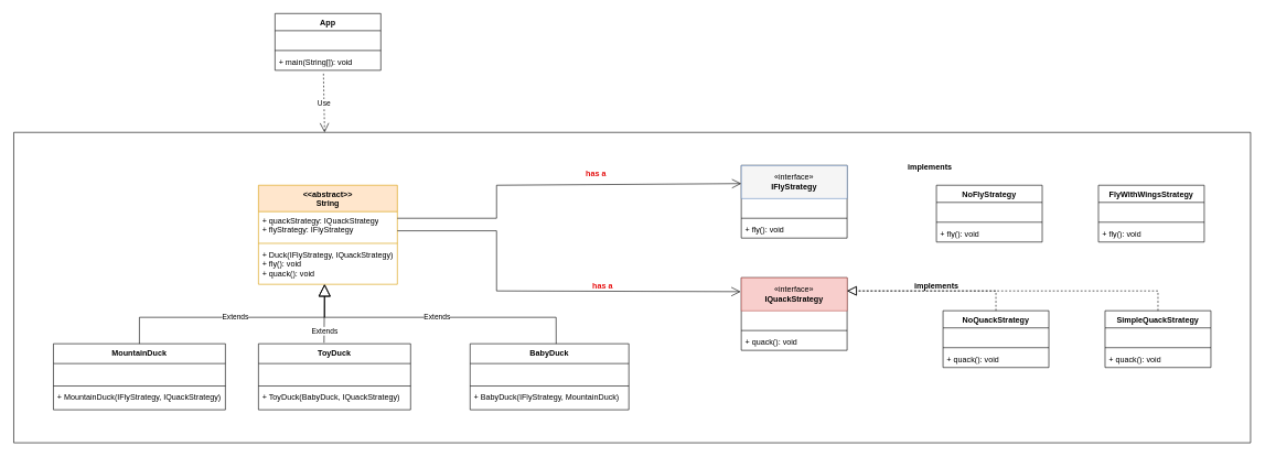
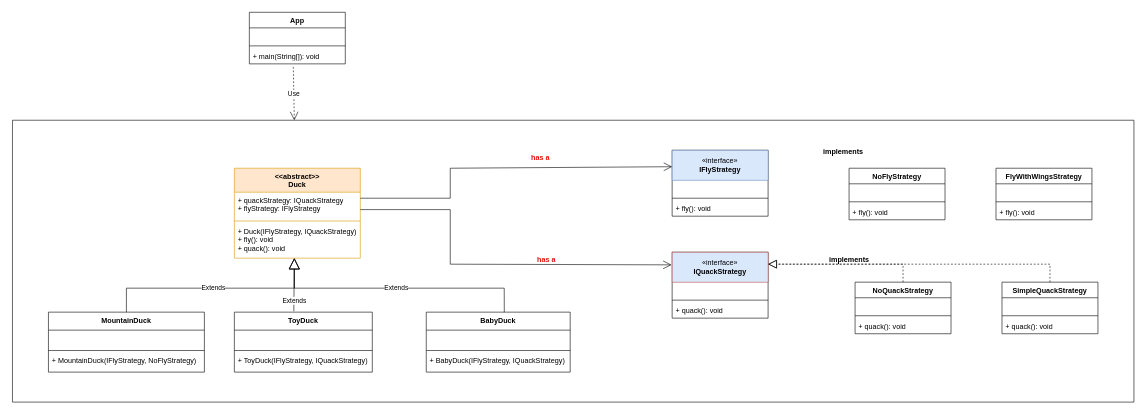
  <mxCell id="0" />
  <mxCell id="1" parent="0" />
  <mxCell id="2" value="" style="verticalLabelPosition=bottom;verticalAlign=top;html=1;shape=mxgraph.basic.rect;fillColor2=none;strokeWidth=1;size=20;indent=5;" parent="1" vertex="1"><mxGeometry x="20" y="200" width="1870" height="470" as="geometry" /></mxCell>
  <mxCell id="3" value="Classname" style="swimlane;fontStyle=1;align=center;verticalAlign=top;childLayout=stackLayout;horizontal=1;startSize=0;horizontalStack=0;resizeParent=1;resizeParentMax=0;resizeLast=0;collapsible=1;marginBottom=0;whiteSpace=wrap;html=1;" parent="1" vertex="1"><mxGeometry x="1120" y="250" width="160" height="110" as="geometry" /></mxCell>
- <mxCell id="4" value="«interface»&lt;br&gt;&lt;b&gt;IFlyStrategy&lt;br&gt;&lt;/b&gt;" style="html=1;whiteSpace=wrap;fillColor=#f5f5f5;strokeColor=#6c8ebf;" parent="3" vertex="1"><mxGeometry width="160" height="50" as="geometry" /></mxCell>
+ <mxCell id="4" value="«interface»&lt;br&gt;&lt;b&gt;IFlyStrategy&lt;br&gt;&lt;/b&gt;" style="html=1;whiteSpace=wrap;fillColor=#dae8fc;strokeColor=#6c8ebf;" parent="3" vertex="1"><mxGeometry width="160" height="50" as="geometry" /></mxCell>
  <mxCell id="5" value="&amp;nbsp;" style="text;strokeColor=none;fillColor=none;align=left;verticalAlign=top;spacingLeft=4;spacingRight=4;overflow=hidden;rotatable=0;points=[[0,0.5],[1,0.5]];portConstraint=eastwest;whiteSpace=wrap;html=1;" parent="3" vertex="1"><mxGeometry y="50" width="160" height="26" as="geometry" /></mxCell>
  <mxCell id="6" value="" style="line;strokeWidth=1;fillColor=none;align=left;verticalAlign=middle;spacingTop=-1;spacingLeft=3;spacingRight=3;rotatable=0;labelPosition=right;points=[];portConstraint=eastwest;strokeColor=inherit;" parent="3" vertex="1"><mxGeometry y="76" width="160" height="8" as="geometry" /></mxCell>
  <mxCell id="7" value="+ fly(): void" style="text;strokeColor=none;fillColor=none;align=left;verticalAlign=top;spacingLeft=4;spacingRight=4;overflow=hidden;rotatable=0;points=[[0,0.5],[1,0.5]];portConstraint=eastwest;whiteSpace=wrap;html=1;" parent="3" vertex="1"><mxGeometry y="84" width="160" height="26" as="geometry" /></mxCell>
  <mxCell id="8" value="NoFlyStrategy" style="swimlane;fontStyle=1;align=center;verticalAlign=top;childLayout=stackLayout;horizontal=1;startSize=26;horizontalStack=0;resizeParent=1;resizeParentMax=0;resizeLast=0;collapsible=1;marginBottom=0;whiteSpace=wrap;html=1;" parent="1" vertex="1"><mxGeometry x="1415" y="280" width="160" height="86" as="geometry" /></mxCell>
  <mxCell id="9" value="&amp;nbsp;" style="text;strokeColor=none;fillColor=none;align=left;verticalAlign=top;spacingLeft=4;spacingRight=4;overflow=hidden;rotatable=0;points=[[0,0.5],[1,0.5]];portConstraint=eastwest;whiteSpace=wrap;html=1;" parent="8" vertex="1"><mxGeometry y="26" width="160" height="26" as="geometry" /></mxCell>
  <mxCell id="10" value="" style="line;strokeWidth=1;fillColor=none;align=left;verticalAlign=middle;spacingTop=-1;spacingLeft=3;spacingRight=3;rotatable=0;labelPosition=right;points=[];portConstraint=eastwest;strokeColor=inherit;" parent="8" vertex="1"><mxGeometry y="52" width="160" height="8" as="geometry" /></mxCell>
  <mxCell id="11" value="+ fly(): void" style="text;strokeColor=none;fillColor=none;align=left;verticalAlign=top;spacingLeft=4;spacingRight=4;overflow=hidden;rotatable=0;points=[[0,0.5],[1,0.5]];portConstraint=eastwest;whiteSpace=wrap;html=1;" parent="8" vertex="1"><mxGeometry y="60" width="160" height="26" as="geometry" /></mxCell>
  <mxCell id="12" value="FlyWithWingsStrategy" style="swimlane;fontStyle=1;align=center;verticalAlign=top;childLayout=stackLayout;horizontal=1;startSize=26;horizontalStack=0;resizeParent=1;resizeParentMax=0;resizeLast=0;collapsible=1;marginBottom=0;whiteSpace=wrap;html=1;" parent="1" vertex="1"><mxGeometry x="1660" y="280" width="160" height="86" as="geometry" /></mxCell>
  <mxCell id="13" value="&amp;nbsp;" style="text;strokeColor=none;fillColor=none;align=left;verticalAlign=top;spacingLeft=4;spacingRight=4;overflow=hidden;rotatable=0;points=[[0,0.5],[1,0.5]];portConstraint=eastwest;whiteSpace=wrap;html=1;" parent="12" vertex="1"><mxGeometry y="26" width="160" height="26" as="geometry" /></mxCell>
  <mxCell id="14" value="" style="line;strokeWidth=1;fillColor=none;align=left;verticalAlign=middle;spacingTop=-1;spacingLeft=3;spacingRight=3;rotatable=0;labelPosition=right;points=[];portConstraint=eastwest;strokeColor=inherit;" parent="12" vertex="1"><mxGeometry y="52" width="160" height="8" as="geometry" /></mxCell>
  <mxCell id="15" value="+ fly(): void" style="text;strokeColor=none;fillColor=none;align=left;verticalAlign=top;spacingLeft=4;spacingRight=4;overflow=hidden;rotatable=0;points=[[0,0.5],[1,0.5]];portConstraint=eastwest;whiteSpace=wrap;html=1;" parent="12" vertex="1"><mxGeometry y="60" width="160" height="26" as="geometry" /></mxCell>
  <mxCell id="16" value="Classname" style="swimlane;fontStyle=1;align=center;verticalAlign=top;childLayout=stackLayout;horizontal=1;startSize=0;horizontalStack=0;resizeParent=1;resizeParentMax=0;resizeLast=0;collapsible=1;marginBottom=0;whiteSpace=wrap;html=1;" parent="1" vertex="1"><mxGeometry x="1120" width="160" height="110" as="geometry" y="420" /></mxCell>
- <mxCell id="17" value="«interface»&lt;br&gt;&lt;b&gt;IQuackStrategy&lt;br&gt;&lt;/b&gt;" style="html=1;whiteSpace=wrap;fillColor=#f8cecc;strokeColor=#b85450;" parent="16" vertex="1"><mxGeometry width="160" height="50" as="geometry" /></mxCell>
+ <mxCell id="17" value="«interface»&lt;br&gt;&lt;b&gt;IQuackStrategy&lt;br&gt;&lt;/b&gt;" style="html=1;whiteSpace=wrap;fillColor=#dae8fc;strokeColor=#b85450;" parent="16" vertex="1"><mxGeometry width="160" height="50" as="geometry" /></mxCell>
  <mxCell id="18" value="&amp;nbsp;" style="text;strokeColor=none;fillColor=none;align=left;verticalAlign=top;spacingLeft=4;spacingRight=4;overflow=hidden;rotatable=0;points=[[0,0.5],[1,0.5]];portConstraint=eastwest;whiteSpace=wrap;html=1;" parent="16" vertex="1"><mxGeometry y="50" width="160" height="26" as="geometry" /></mxCell>
  <mxCell id="19" value="" style="line;strokeWidth=1;fillColor=none;align=left;verticalAlign=middle;spacingTop=-1;spacingLeft=3;spacingRight=3;rotatable=0;labelPosition=right;points=[];portConstraint=eastwest;strokeColor=inherit;" parent="16" vertex="1"><mxGeometry y="76" width="160" height="8" as="geometry" /></mxCell>
  <mxCell id="20" value="+ quack(): void" style="text;strokeColor=none;fillColor=none;align=left;verticalAlign=top;spacingLeft=4;spacingRight=4;overflow=hidden;rotatable=0;points=[[0,0.5],[1,0.5]];portConstraint=eastwest;whiteSpace=wrap;html=1;" parent="16" vertex="1"><mxGeometry y="84" width="160" height="26" as="geometry" /></mxCell>
  <mxCell id="21" value="NoQuackStrategy" style="swimlane;fontStyle=1;align=center;verticalAlign=top;childLayout=stackLayout;horizontal=1;startSize=26;horizontalStack=0;resizeParent=1;resizeParentMax=0;resizeLast=0;collapsible=1;marginBottom=0;whiteSpace=wrap;html=1;" parent="1" vertex="1"><mxGeometry x="1425" y="470" width="160" height="86" as="geometry" /></mxCell>
  <mxCell id="22" value="&amp;nbsp;" style="text;strokeColor=none;fillColor=none;align=left;verticalAlign=top;spacingLeft=4;spacingRight=4;overflow=hidden;rotatable=0;points=[[0,0.5],[1,0.5]];portConstraint=eastwest;whiteSpace=wrap;html=1;" parent="21" vertex="1"><mxGeometry y="26" width="160" height="26" as="geometry" /></mxCell>
  <mxCell id="23" value="" style="line;strokeWidth=1;fillColor=none;align=left;verticalAlign=middle;spacingTop=-1;spacingLeft=3;spacingRight=3;rotatable=0;labelPosition=right;points=[];portConstraint=eastwest;strokeColor=inherit;" parent="21" vertex="1"><mxGeometry y="52" width="160" height="8" as="geometry" /></mxCell>
  <mxCell id="24" value="+ quack(): void" style="text;strokeColor=none;fillColor=none;align=left;verticalAlign=top;spacingLeft=4;spacingRight=4;overflow=hidden;rotatable=0;points=[[0,0.5],[1,0.5]];portConstraint=eastwest;whiteSpace=wrap;html=1;" parent="21" vertex="1"><mxGeometry y="60" width="160" height="26" as="geometry" /></mxCell>
  <mxCell id="25" value="SimpleQuackStrategy" style="swimlane;fontStyle=1;align=center;verticalAlign=top;childLayout=stackLayout;horizontal=1;startSize=26;horizontalStack=0;resizeParent=1;resizeParentMax=0;resizeLast=0;collapsible=1;marginBottom=0;whiteSpace=wrap;html=1;" parent="1" vertex="1"><mxGeometry x="1670" y="470" width="160" height="86" as="geometry" /></mxCell>
  <mxCell id="26" value="&amp;nbsp;" style="text;strokeColor=none;fillColor=none;align=left;verticalAlign=top;spacingLeft=4;spacingRight=4;overflow=hidden;rotatable=0;points=[[0,0.5],[1,0.5]];portConstraint=eastwest;whiteSpace=wrap;html=1;" parent="25" vertex="1"><mxGeometry y="26" width="160" height="26" as="geometry" /></mxCell>
  <mxCell id="27" value="" style="line;strokeWidth=1;fillColor=none;align=left;verticalAlign=middle;spacingTop=-1;spacingLeft=3;spacingRight=3;rotatable=0;labelPosition=right;points=[];portConstraint=eastwest;strokeColor=inherit;" parent="25" vertex="1"><mxGeometry y="52" width="160" height="8" as="geometry" /></mxCell>
  <mxCell id="28" value="+ quack(): void" style="text;strokeColor=none;fillColor=none;align=left;verticalAlign=top;spacingLeft=4;spacingRight=4;overflow=hidden;rotatable=0;points=[[0,0.5],[1,0.5]];portConstraint=eastwest;whiteSpace=wrap;html=1;" parent="25" vertex="1"><mxGeometry y="60" width="160" height="26" as="geometry" /></mxCell>
  <mxCell id="29" value="" style="endArrow=block;dashed=1;endFill=0;endSize=12;html=1;rounded=0;exitX=0.5;exitY=0;exitDx=0;exitDy=0;" parent="1" source="21" edge="1"><mxGeometry width="160" relative="1" as="geometry"><mxPoint x="1285" y="520" as="sourcePoint" /><mxPoint x="1280" y="440" as="targetPoint" /><Array as="points"><mxPoint x="1505" y="440" /></Array></mxGeometry></mxCell>
  <mxCell id="30" value="" style="endArrow=block;dashed=1;endFill=0;endSize=12;html=1;rounded=0;exitX=0.5;exitY=0;exitDx=0;exitDy=0;" parent="1" source="25" edge="1"><mxGeometry width="160" relative="1" as="geometry"><mxPoint x="1080" y="654" as="sourcePoint" /><mxPoint x="1280" y="440" as="targetPoint" /><Array as="points"><mxPoint x="1750" y="440" /><mxPoint x="1430" y="440" /><mxPoint x="1280" y="440" /></Array></mxGeometry></mxCell>
- <mxCell id="31" value="&amp;lt;&amp;lt;abstract&amp;gt;&amp;gt;&lt;br&gt;String" style="swimlane;fontStyle=1;align=center;verticalAlign=top;childLayout=stackLayout;horizontal=1;startSize=40;horizontalStack=0;resizeParent=1;resizeParentMax=0;resizeLast=0;collapsible=1;marginBottom=0;whiteSpace=wrap;html=1;fillColor=#ffe6cc;strokeColor=#d79b00;" parent="1" vertex="1"><mxGeometry x="390" y="280" width="210" height="150" as="geometry" /></mxCell>
+ <mxCell id="31" value="&amp;lt;&amp;lt;abstract&amp;gt;&amp;gt;&lt;br&gt;Duck" style="swimlane;fontStyle=1;align=center;verticalAlign=top;childLayout=stackLayout;horizontal=1;startSize=40;horizontalStack=0;resizeParent=1;resizeParentMax=0;resizeLast=0;collapsible=1;marginBottom=0;whiteSpace=wrap;html=1;fillColor=#ffe6cc;strokeColor=#d79b00;" parent="1" vertex="1"><mxGeometry x="390" y="280" width="210" height="150" as="geometry" /></mxCell>
  <mxCell id="32" value="+ quackStrategy: IQuackStrategy&lt;br&gt;+ flyStrategy: IFlyStrategy" style="text;strokeColor=none;fillColor=none;align=left;verticalAlign=top;spacingLeft=4;spacingRight=4;overflow=hidden;rotatable=0;points=[[0,0.5],[1,0.5]];portConstraint=eastwest;whiteSpace=wrap;html=1;" parent="31" vertex="1"><mxGeometry y="40" width="210" height="44" as="geometry" /></mxCell>
  <mxCell id="33" value="" style="line;strokeWidth=1;fillColor=none;align=left;verticalAlign=middle;spacingTop=-1;spacingLeft=3;spacingRight=3;rotatable=0;labelPosition=right;points=[];portConstraint=eastwest;strokeColor=inherit;" parent="31" vertex="1"><mxGeometry y="84" width="210" height="8" as="geometry" /></mxCell>
  <mxCell id="34" value="+ Duck(IFlyStrategy,&amp;nbsp;IQuackStrategy)&lt;br&gt;+ fly(): void&lt;br&gt;+ quack(): void" style="text;strokeColor=none;fillColor=none;align=left;verticalAlign=top;spacingLeft=4;spacingRight=4;overflow=hidden;rotatable=0;points=[[0,0.5],[1,0.5]];portConstraint=eastwest;whiteSpace=wrap;html=1;" parent="31" vertex="1"><mxGeometry y="92" width="210" height="58" as="geometry" /></mxCell>
  <mxCell id="35" value="MountainDuck" style="swimlane;fontStyle=1;align=center;verticalAlign=top;childLayout=stackLayout;horizontal=1;startSize=30;horizontalStack=0;resizeParent=1;resizeParentMax=0;resizeLast=0;collapsible=1;marginBottom=0;whiteSpace=wrap;html=1;" parent="1" vertex="1"><mxGeometry x="80" y="520" width="260" height="100" as="geometry" /></mxCell>
  <mxCell id="36" value="&amp;nbsp;" style="text;strokeColor=none;fillColor=none;align=left;verticalAlign=top;spacingLeft=4;spacingRight=4;overflow=hidden;rotatable=0;points=[[0,0.5],[1,0.5]];portConstraint=eastwest;whiteSpace=wrap;html=1;" parent="35" vertex="1"><mxGeometry y="30" width="260" height="30" as="geometry" /></mxCell>
  <mxCell id="37" value="" style="line;strokeWidth=1;fillColor=none;align=left;verticalAlign=middle;spacingTop=-1;spacingLeft=3;spacingRight=3;rotatable=0;labelPosition=right;points=[];portConstraint=eastwest;strokeColor=inherit;" parent="35" vertex="1"><mxGeometry y="60" width="260" height="8" as="geometry" /></mxCell>
- <mxCell id="38" value="+ MountainDuck(IFlyStrategy,&amp;nbsp;IQuackStrategy)" style="text;strokeColor=none;fillColor=none;align=left;verticalAlign=top;spacingLeft=4;spacingRight=4;overflow=hidden;rotatable=0;points=[[0,0.5],[1,0.5]];portConstraint=eastwest;whiteSpace=wrap;html=1;" parent="35" vertex="1"><mxGeometry y="68" width="260" height="32" as="geometry" /></mxCell>
+ <mxCell id="38" value="+ MountainDuck(IFlyStrategy,&amp;nbsp;NoFlyStrategy)" style="text;strokeColor=none;fillColor=none;align=left;verticalAlign=top;spacingLeft=4;spacingRight=4;overflow=hidden;rotatable=0;points=[[0,0.5],[1,0.5]];portConstraint=eastwest;whiteSpace=wrap;html=1;" parent="35" vertex="1"><mxGeometry y="68" width="260" height="32" as="geometry" /></mxCell>
  <mxCell id="39" value="BabyDuck" style="swimlane;fontStyle=1;align=center;verticalAlign=top;childLayout=stackLayout;horizontal=1;startSize=30;horizontalStack=0;resizeParent=1;resizeParentMax=0;resizeLast=0;collapsible=1;marginBottom=0;whiteSpace=wrap;html=1;" parent="1" vertex="1"><mxGeometry x="710" y="520" width="240" height="100" as="geometry" /></mxCell>
  <mxCell id="40" value="&amp;nbsp;" style="text;strokeColor=none;fillColor=none;align=left;verticalAlign=top;spacingLeft=4;spacingRight=4;overflow=hidden;rotatable=0;points=[[0,0.5],[1,0.5]];portConstraint=eastwest;whiteSpace=wrap;html=1;" parent="39" vertex="1"><mxGeometry y="30" width="240" height="30" as="geometry" /></mxCell>
  <mxCell id="41" value="" style="line;strokeWidth=1;fillColor=none;align=left;verticalAlign=middle;spacingTop=-1;spacingLeft=3;spacingRight=3;rotatable=0;labelPosition=right;points=[];portConstraint=eastwest;strokeColor=inherit;" parent="39" vertex="1"><mxGeometry y="60" width="240" height="8" as="geometry" /></mxCell>
- <mxCell id="42" value="+ BabyDuck(IFlyStrategy,&amp;nbsp;MountainDuck)" style="text;strokeColor=none;fillColor=none;align=left;verticalAlign=top;spacingLeft=4;spacingRight=4;overflow=hidden;rotatable=0;points=[[0,0.5],[1,0.5]];portConstraint=eastwest;whiteSpace=wrap;html=1;" parent="39" vertex="1"><mxGeometry y="68" width="240" height="32" as="geometry" /></mxCell>
+ <mxCell id="42" value="+ BabyDuck(IFlyStrategy,&amp;nbsp;IQuackStrategy)" style="text;strokeColor=none;fillColor=none;align=left;verticalAlign=top;spacingLeft=4;spacingRight=4;overflow=hidden;rotatable=0;points=[[0,0.5],[1,0.5]];portConstraint=eastwest;whiteSpace=wrap;html=1;" parent="39" vertex="1"><mxGeometry y="68" width="240" height="32" as="geometry" /></mxCell>
  <mxCell id="43" value="ToyDuck" style="swimlane;fontStyle=1;align=center;verticalAlign=top;childLayout=stackLayout;horizontal=1;startSize=30;horizontalStack=0;resizeParent=1;resizeParentMax=0;resizeLast=0;collapsible=1;marginBottom=0;whiteSpace=wrap;html=1;" parent="1" vertex="1"><mxGeometry x="390" y="520" width="230" height="100" as="geometry" /></mxCell>
  <mxCell id="44" value="&amp;nbsp;" style="text;strokeColor=none;fillColor=none;align=left;verticalAlign=top;spacingLeft=4;spacingRight=4;overflow=hidden;rotatable=0;points=[[0,0.5],[1,0.5]];portConstraint=eastwest;whiteSpace=wrap;html=1;" parent="43" vertex="1"><mxGeometry y="30" width="230" height="30" as="geometry" /></mxCell>
  <mxCell id="45" value="" style="line;strokeWidth=1;fillColor=none;align=left;verticalAlign=middle;spacingTop=-1;spacingLeft=3;spacingRight=3;rotatable=0;labelPosition=right;points=[];portConstraint=eastwest;strokeColor=inherit;" parent="43" vertex="1"><mxGeometry y="60" width="230" height="8" as="geometry" /></mxCell>
- <mxCell id="46" value="+ ToyDuck(BabyDuck,&amp;nbsp;IQuackStrategy)" style="text;strokeColor=none;fillColor=none;align=left;verticalAlign=top;spacingLeft=4;spacingRight=4;overflow=hidden;rotatable=0;points=[[0,0.5],[1,0.5]];portConstraint=eastwest;whiteSpace=wrap;html=1;" parent="43" vertex="1"><mxGeometry y="68" width="230" height="32" as="geometry" /></mxCell>
+ <mxCell id="46" value="+ ToyDuck(IFlyStrategy,&amp;nbsp;IQuackStrategy)" style="text;strokeColor=none;fillColor=none;align=left;verticalAlign=top;spacingLeft=4;spacingRight=4;overflow=hidden;rotatable=0;points=[[0,0.5],[1,0.5]];portConstraint=eastwest;whiteSpace=wrap;html=1;" parent="43" vertex="1"><mxGeometry y="68" width="230" height="32" as="geometry" /></mxCell>
  <mxCell id="47" value="Extends" style="endArrow=block;endSize=16;endFill=0;html=1;rounded=0;exitX=0.5;exitY=0;exitDx=0;exitDy=0;entryX=0.476;entryY=1;entryDx=0;entryDy=0;entryPerimeter=0;" parent="1" source="35" target="34" edge="1"><mxGeometry width="160" relative="1" as="geometry"><mxPoint x="420" y="580" as="sourcePoint" /><mxPoint x="580" y="580" as="targetPoint" /><Array as="points"><mxPoint x="210" y="480" /><mxPoint x="490" y="480" /></Array></mxGeometry></mxCell>
  <mxCell id="48" value="Extends" style="endArrow=block;endSize=16;endFill=0;html=1;rounded=0;exitX=0.542;exitY=0;exitDx=0;exitDy=0;exitPerimeter=0;" parent="1" source="39" edge="1"><mxGeometry width="160" relative="1" as="geometry"><mxPoint x="220" y="530" as="sourcePoint" /><mxPoint x="490" y="430" as="targetPoint" /><Array as="points"><mxPoint x="840" y="480" /><mxPoint x="490" y="480" /></Array></mxGeometry></mxCell>
  <mxCell id="49" value="Extends" style="endArrow=block;endSize=16;endFill=0;html=1;rounded=0;exitX=0.431;exitY=-0.015;exitDx=0;exitDy=0;exitPerimeter=0;" parent="1" source="43" edge="1"><mxGeometry x="-0.582" y="-1" width="160" relative="1" as="geometry"><mxPoint x="390" y="470" as="sourcePoint" /><mxPoint x="490" y="430" as="targetPoint" /><mxPoint as="offset" /></mxGeometry></mxCell>
  <mxCell id="50" value="" style="endArrow=open;endFill=1;endSize=12;html=1;rounded=0;entryX=0;entryY=0.25;entryDx=0;entryDy=0;" parent="1" target="3" edge="1"><mxGeometry width="160" relative="1" as="geometry"><mxPoint x="600" y="330" as="sourcePoint" /><mxPoint x="760" y="330" as="targetPoint" /><Array as="points"><mxPoint x="750" y="330" /><mxPoint x="750" y="280" /></Array></mxGeometry></mxCell>
  <mxCell id="51" value="implements" style="text;align=center;fontStyle=1;verticalAlign=middle;spacingLeft=3;spacingRight=3;strokeColor=none;rotatable=0;points=[[0,0.5],[1,0.5]];portConstraint=eastwest;html=1;" parent="1" vertex="1"><mxGeometry x="1365" y="240" width="80" height="26" as="geometry" /></mxCell>
  <mxCell id="52" value="implements" style="text;align=center;fontStyle=1;verticalAlign=middle;spacingLeft=3;spacingRight=3;strokeColor=none;rotatable=0;points=[[0,0.5],[1,0.5]];portConstraint=eastwest;html=1;" parent="1" vertex="1"><mxGeometry x="1375" width="80" height="26" as="geometry" y="420" /></mxCell>
  <mxCell id="53" value="" style="endArrow=open;endFill=1;endSize=12;html=1;rounded=0;entryX=-0.006;entryY=0.423;entryDx=0;entryDy=0;entryPerimeter=0;" parent="1" target="17" edge="1"><mxGeometry width="160" relative="1" as="geometry"><mxPoint x="600" y="349" as="sourcePoint" /><mxPoint x="1120" y="297" as="targetPoint" /><Array as="points"><mxPoint x="750" y="349" /><mxPoint x="750" y="440" /></Array></mxGeometry></mxCell>
  <mxCell id="54" value="has a" style="text;align=center;fontStyle=1;verticalAlign=middle;spacingLeft=3;spacingRight=3;strokeColor=none;rotatable=0;points=[[0,0.5],[1,0.5]];portConstraint=eastwest;html=1;fontColor=#e30d0d;" parent="1" vertex="1"><mxGeometry x="860" y="250" width="80" height="26" as="geometry" /></mxCell>
  <mxCell id="55" value="has a" style="text;align=center;fontStyle=1;verticalAlign=middle;spacingLeft=3;spacingRight=3;strokeColor=none;rotatable=0;points=[[0,0.5],[1,0.5]];portConstraint=eastwest;html=1;fontColor=#e70d0d;" parent="1" vertex="1"><mxGeometry x="870" width="80" height="26" as="geometry" y="420" /></mxCell>
  <mxCell id="56" value="App" style="swimlane;fontStyle=1;align=center;verticalAlign=top;childLayout=stackLayout;horizontal=1;startSize=26;horizontalStack=0;resizeParent=1;resizeParentMax=0;resizeLast=0;collapsible=1;marginBottom=0;whiteSpace=wrap;html=1;" parent="1" vertex="1"><mxGeometry x="415" y="20" width="160" height="86" as="geometry" /></mxCell>
  <mxCell id="57" value="&amp;nbsp;" style="text;strokeColor=none;fillColor=none;align=left;verticalAlign=top;spacingLeft=4;spacingRight=4;overflow=hidden;rotatable=0;points=[[0,0.5],[1,0.5]];portConstraint=eastwest;whiteSpace=wrap;html=1;" parent="56" vertex="1"><mxGeometry y="26" width="160" height="26" as="geometry" /></mxCell>
  <mxCell id="58" value="" style="line;strokeWidth=1;fillColor=none;align=left;verticalAlign=middle;spacingTop=-1;spacingLeft=3;spacingRight=3;rotatable=0;labelPosition=right;points=[];portConstraint=eastwest;strokeColor=inherit;" parent="56" vertex="1"><mxGeometry y="52" width="160" height="8" as="geometry" /></mxCell>
  <mxCell id="59" value="+ main(String[]): void" style="text;strokeColor=none;fillColor=none;align=left;verticalAlign=top;spacingLeft=4;spacingRight=4;overflow=hidden;rotatable=0;points=[[0,0.5],[1,0.5]];portConstraint=eastwest;whiteSpace=wrap;html=1;" parent="56" vertex="1"><mxGeometry y="60" width="160" height="26" as="geometry" /></mxCell>
  <mxCell id="60" value="Use" style="endArrow=open;endSize=12;dashed=1;html=1;rounded=0;exitX=0.458;exitY=1.192;exitDx=0;exitDy=0;exitPerimeter=0;" parent="1" source="59" edge="1"><mxGeometry width="160" relative="1" as="geometry"><mxPoint x="530" y="210" as="sourcePoint" /><mxPoint x="490" y="200" as="targetPoint" /></mxGeometry></mxCell>
